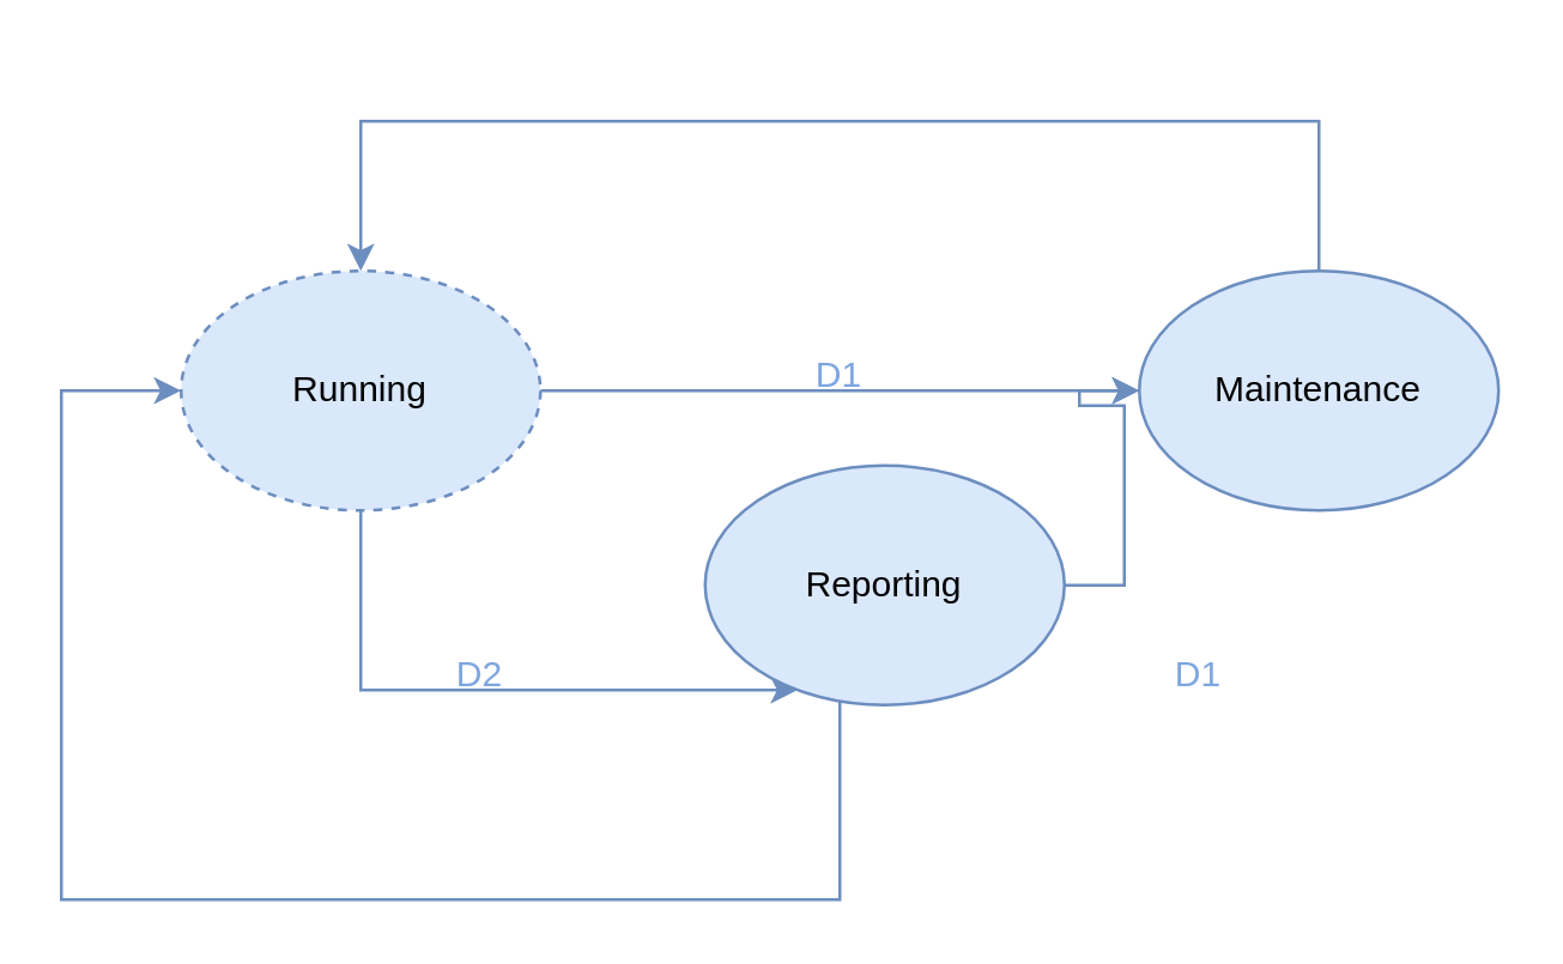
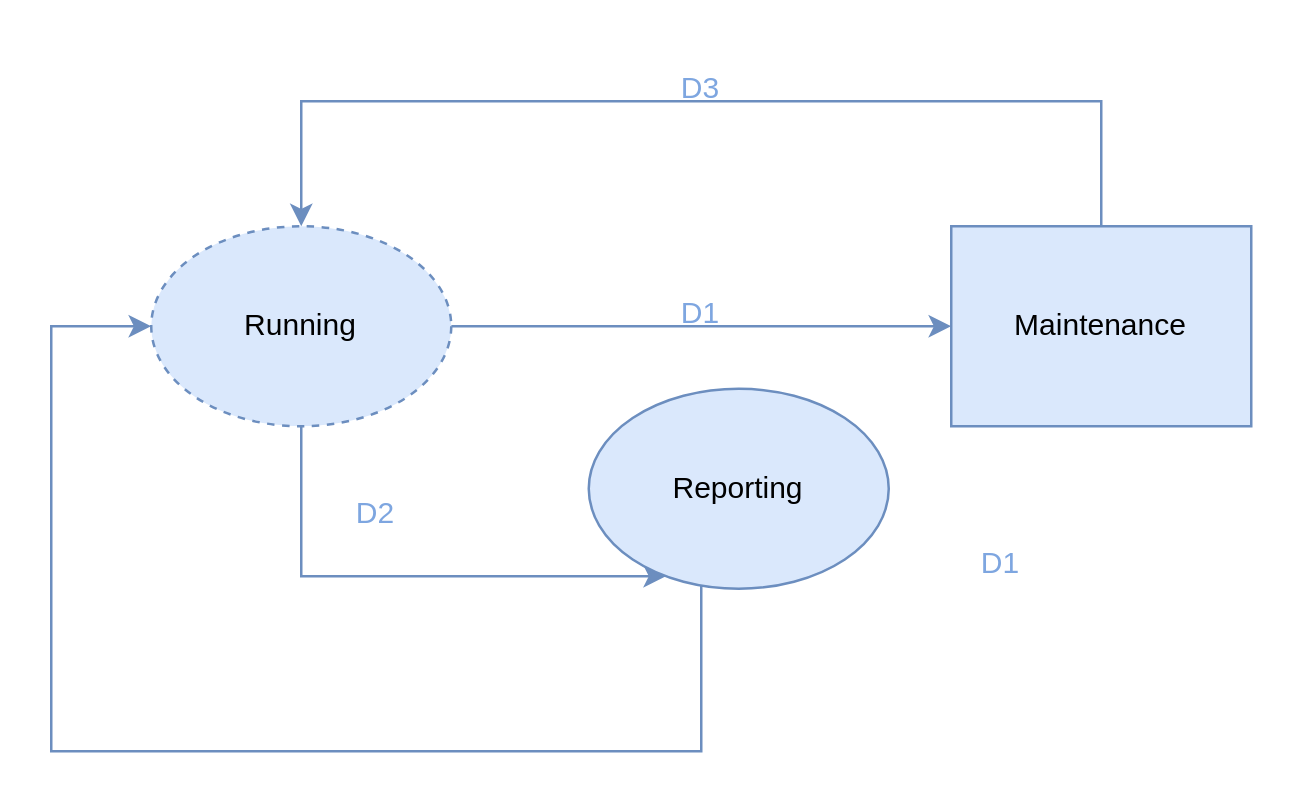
  <mxCell id="0" />
  <mxCell id="1" parent="0" />
  <mxCell id="2" style="edgeStyle=orthogonalEdgeStyle;rounded=0;orthogonalLoop=1;jettySize=auto;html=1;fillColor=#dae8fc;strokeColor=#6c8ebf;" parent="1" source="4" target="6" edge="1"><mxGeometry relative="1" as="geometry" /></mxCell>
  <mxCell id="3" style="edgeStyle=orthogonalEdgeStyle;rounded=0;orthogonalLoop=1;jettySize=auto;html=1;fillColor=#dae8fc;strokeColor=#6c8ebf;" parent="1" source="4" target="9" edge="1"><mxGeometry relative="1" as="geometry"><Array as="points"><mxPoint x="120" y="230" /></Array></mxGeometry></mxCell>
  <mxCell id="4" value="Running" style="ellipse;whiteSpace=wrap;html=1;fillColor=#dae8fc;strokeColor=#6c8ebf;dashed=1;" parent="1" vertex="1"><mxGeometry x="60" y="90" width="120" height="80" as="geometry" /></mxCell>
  <mxCell id="5" style="edgeStyle=orthogonalEdgeStyle;rounded=0;orthogonalLoop=1;jettySize=auto;html=1;fillColor=#dae8fc;strokeColor=#6c8ebf;" parent="1" source="6" target="4" edge="1"><mxGeometry relative="1" as="geometry"><Array as="points"><mxPoint x="440" y="40" /><mxPoint x="120" y="40" /></Array></mxGeometry></mxCell>
- <mxCell id="6" value="Maintenance" style="ellipse;whiteSpace=wrap;html=1;fillColor=#dae8fc;strokeColor=#6c8ebf;" parent="1" vertex="1"><mxGeometry x="380" y="90" width="120" height="80" as="geometry" /></mxCell>
- <mxCell id="7" style="edgeStyle=orthogonalEdgeStyle;rounded=0;orthogonalLoop=1;jettySize=auto;html=1;fillColor=#dae8fc;strokeColor=#6c8ebf;" parent="1" source="9" target="6" edge="1"><mxGeometry relative="1" as="geometry" /></mxCell>
+ <mxCell id="6" value="Maintenance" style="whiteSpace=wrap;html=1;fillColor=#dae8fc;strokeColor=#6c8ebf;rounded=0;" parent="1" vertex="1"><mxGeometry x="380" y="90" width="120" height="80" as="geometry" /></mxCell>
  <mxCell id="8" style="edgeStyle=orthogonalEdgeStyle;rounded=0;orthogonalLoop=1;jettySize=auto;html=1;fillColor=#dae8fc;strokeColor=#6c8ebf;" parent="1" source="9" target="4" edge="1"><mxGeometry relative="1" as="geometry"><Array as="points"><mxPoint x="280" y="300" /><mxPoint x="20" y="300" /><mxPoint x="20" y="130" /></Array></mxGeometry></mxCell>
  <mxCell id="9" value="Reporting" style="ellipse;whiteSpace=wrap;html=1;fillColor=#dae8fc;strokeColor=#6c8ebf;" parent="1" vertex="1"><mxGeometry x="235" y="155" width="120" height="80" as="geometry" /></mxCell>
+ <mxCell id="10" value="D3" style="text;html=1;strokeColor=none;fillColor=none;align=center;verticalAlign=middle;whiteSpace=wrap;rounded=0;fontColor=#7EA6E0;" vertex="1" parent="1"><mxGeometry x="250" y="20" width="60" height="30" as="geometry" /></mxCell>
  <mxCell id="11" value="D1" style="text;html=1;strokeColor=none;fillColor=none;align=center;verticalAlign=middle;whiteSpace=wrap;rounded=0;fontColor=#7EA6E0;" vertex="1" parent="1"><mxGeometry x="250" y="110" width="60" height="30" as="geometry" /></mxCell>
  <mxCell id="12" value="D1" style="text;html=1;strokeColor=none;fillColor=none;align=center;verticalAlign=middle;whiteSpace=wrap;rounded=0;fontColor=#7EA6E0;" vertex="1" parent="1"><mxGeometry x="370" y="210" width="60" height="30" as="geometry" /></mxCell>
- <mxCell id="13" value="D2" style="text;html=1;strokeColor=none;fillColor=none;align=center;verticalAlign=middle;whiteSpace=wrap;rounded=0;fontColor=#7EA6E0;" vertex="1" parent="1"><mxGeometry x="130" y="210" width="60" height="30" as="geometry" /></mxCell>
+ <mxCell id="13" value="D2" style="text;html=1;strokeColor=none;fillColor=none;align=center;verticalAlign=middle;whiteSpace=wrap;rounded=0;fontColor=#7EA6E0;" vertex="1" parent="1"><mxGeometry x="120" y="190" width="60" height="30" as="geometry" /></mxCell>
